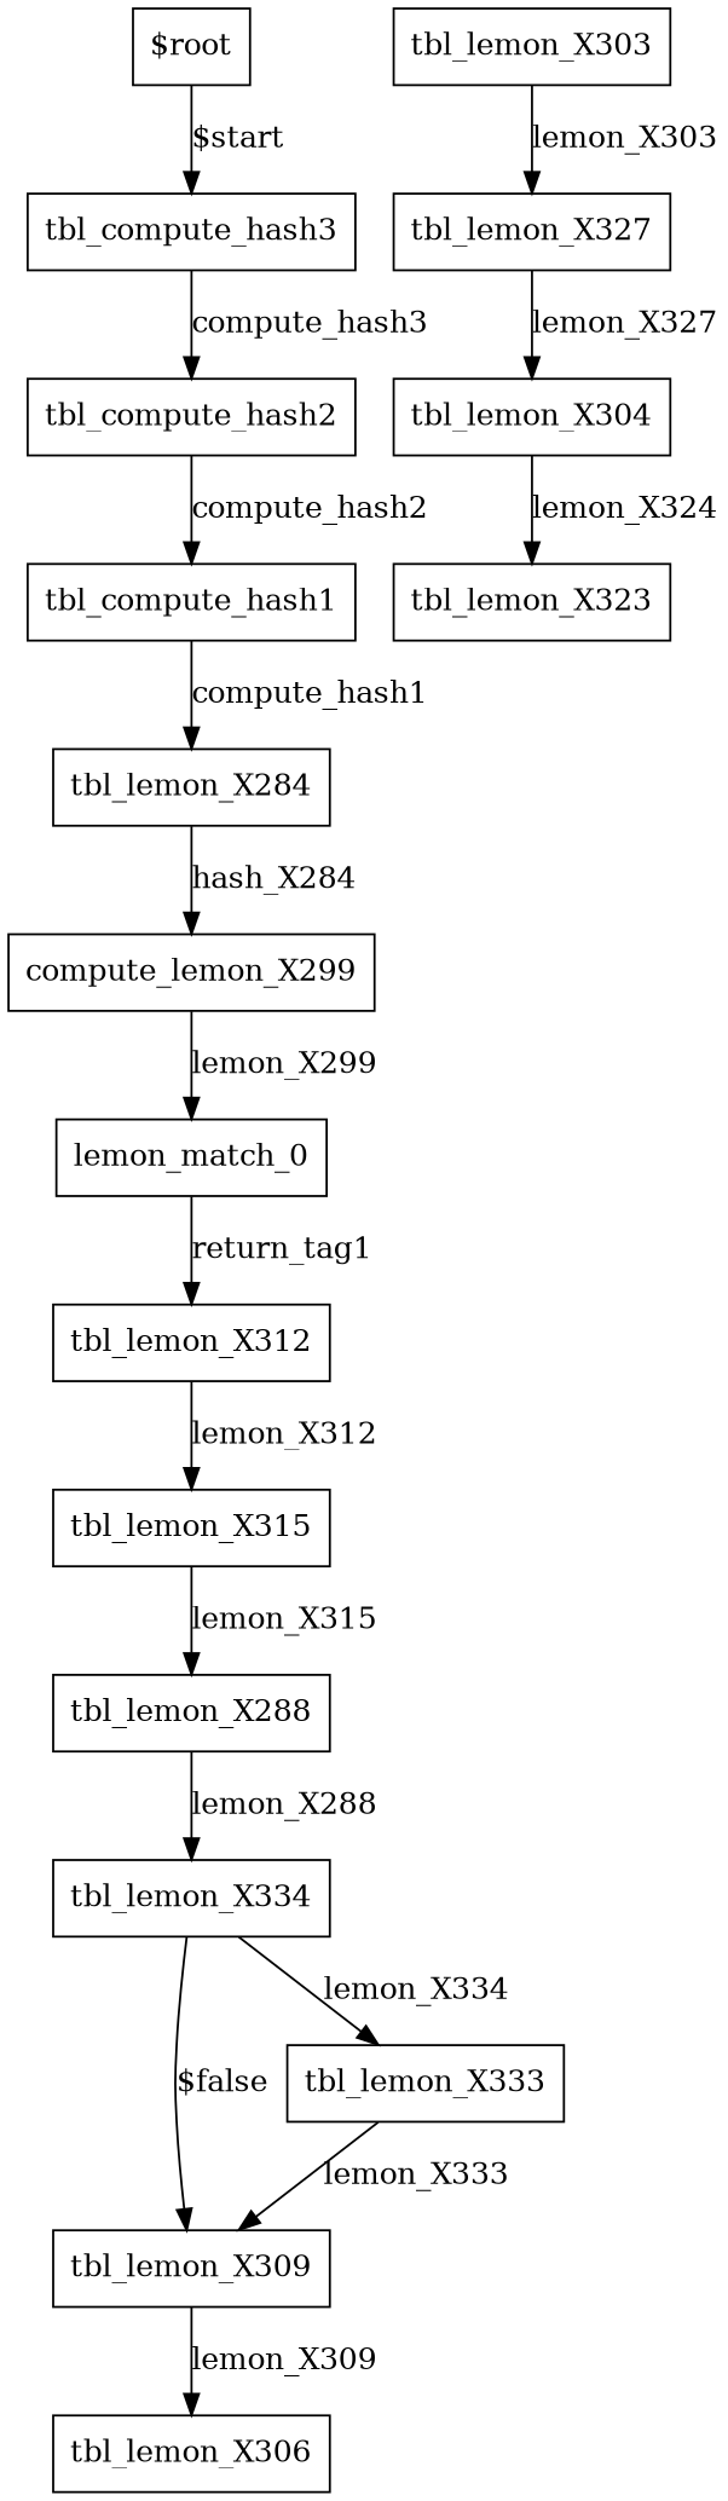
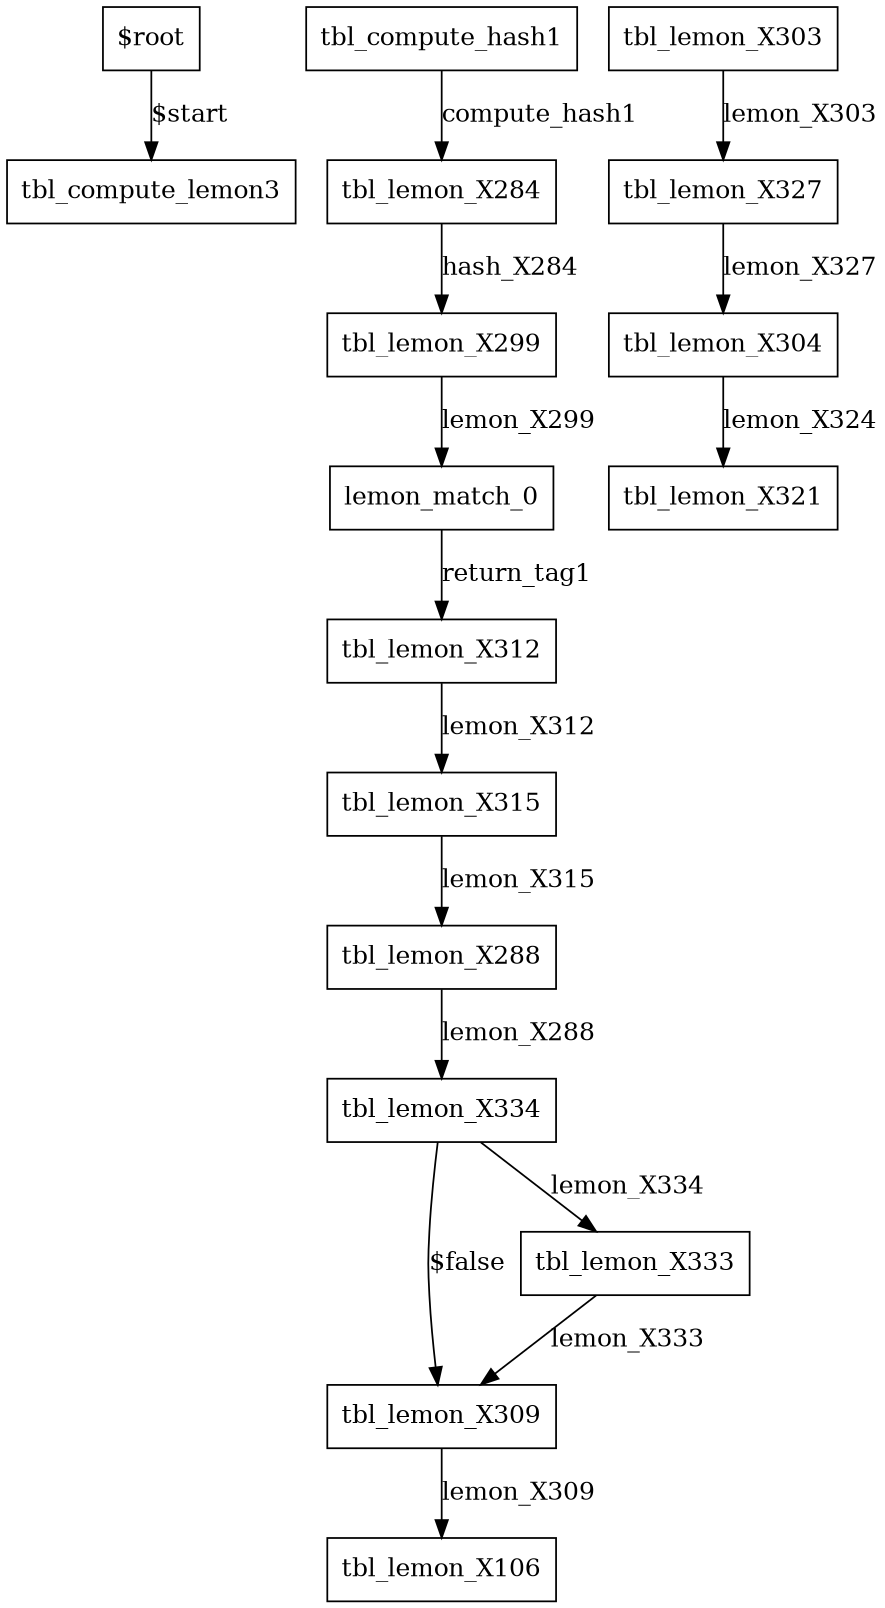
  digraph {
    node [color=black shape=box]
    edge [color=black]
    n1 [label="$root"]
-   n2 [label=tbl_compute_hash3]
-   n3 [label=tbl_compute_hash2]
+   n2 [label=tbl_compute_lemon3]
    n4 [label=lemon_match_0]
    n5 [label=tbl_lemon_X312]
    n6 [label=tbl_lemon_X315]
    n7 [label=tbl_compute_hash1]
    n8 [label=tbl_lemon_X284]
-   n9 [label=compute_lemon_X299]
+   n9 [label=tbl_lemon_X299]
    n10 [label=tbl_lemon_X288]
    n11 [label=tbl_lemon_X334]
    n12 [label=tbl_lemon_X309]
    n13 [label=tbl_lemon_X333]
    n14 [label=tbl_lemon_X303]
    n15 [label=tbl_lemon_X327]
    n16 [label=tbl_lemon_X304]
-   n17 [label=tbl_lemon_X306]
-   n18 [label=tbl_lemon_X323]
+   n17 [label=tbl_lemon_X106]
+   n18 [label=tbl_lemon_X321]
    n1 -> n2 [label="$start"]
-   n2 -> n3 [label=compute_hash3]
-   n3 -> n7 [label=compute_hash2]
    n4 -> n5 [label=return_tag1]
    n5 -> n6 [label=lemon_X312]
    n6 -> n10 [label=lemon_X315]
    n7 -> n8 [label=compute_hash1]
    n8 -> n9 [label=hash_X284]
    n9 -> n4 [label=lemon_X299]
    n10 -> n11 [label=lemon_X288]
    n11 -> n12 [label="$false"]
    n11 -> n13 [label=lemon_X334]
    n12 -> n17 [label=lemon_X309]
    n13 -> n12 [label=lemon_X333]
    n14 -> n15 [label=lemon_X303]
    n15 -> n16 [label=lemon_X327]
    n16 -> n18 [label=lemon_X324]
  }
